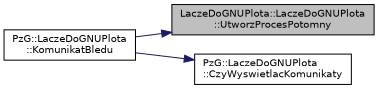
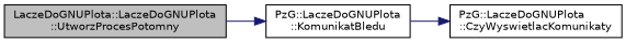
  digraph {
    rankdir=LR
    node [color=black fillcolor=white fontname=Helvetica fontsize=10 shape=record style=filled]
    edge [color=midnightblue fontname=Helvetica fontsize=10 labelfontname=Helvetica labelfontsize=10 style=solid]
    n1 [fillcolor=grey75 fontcolor=black height=0.2 label="LaczeDoGNUPlota::LaczeDoGNUPlota\l::UtworzProcesPotomny" width=0.4]
    n2 [height=0.2 label="PzG::LaczeDoGNUPlota\l::KomunikatBledu" width=0.4]
    n3 [height=0.2 label="PzG::LaczeDoGNUPlota\l::CzyWyswietlacKomunikaty" width=0.4]
-   n2 -> n1
+   n1 -> n2
    n2 -> n3
  }
